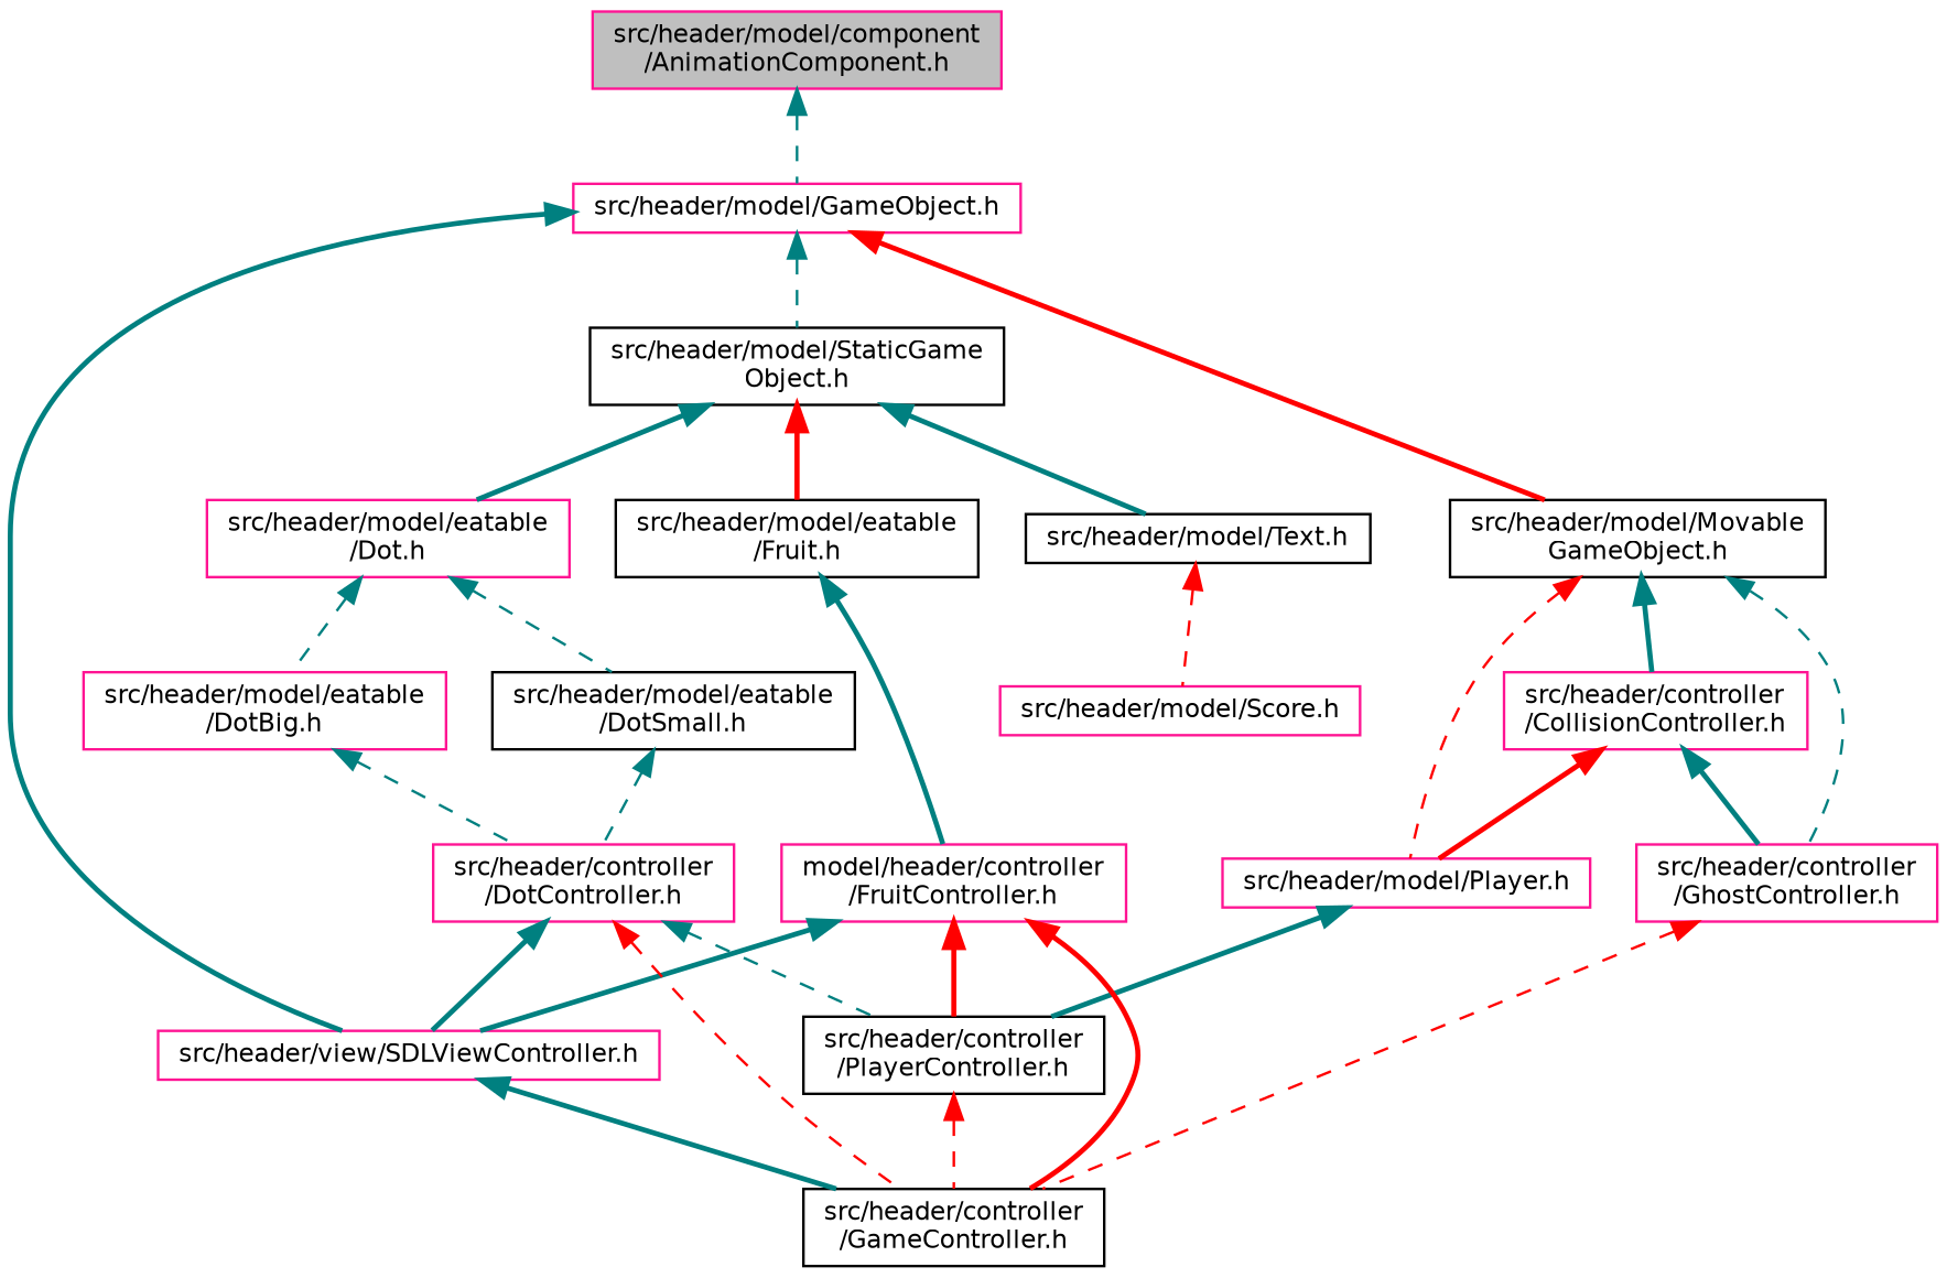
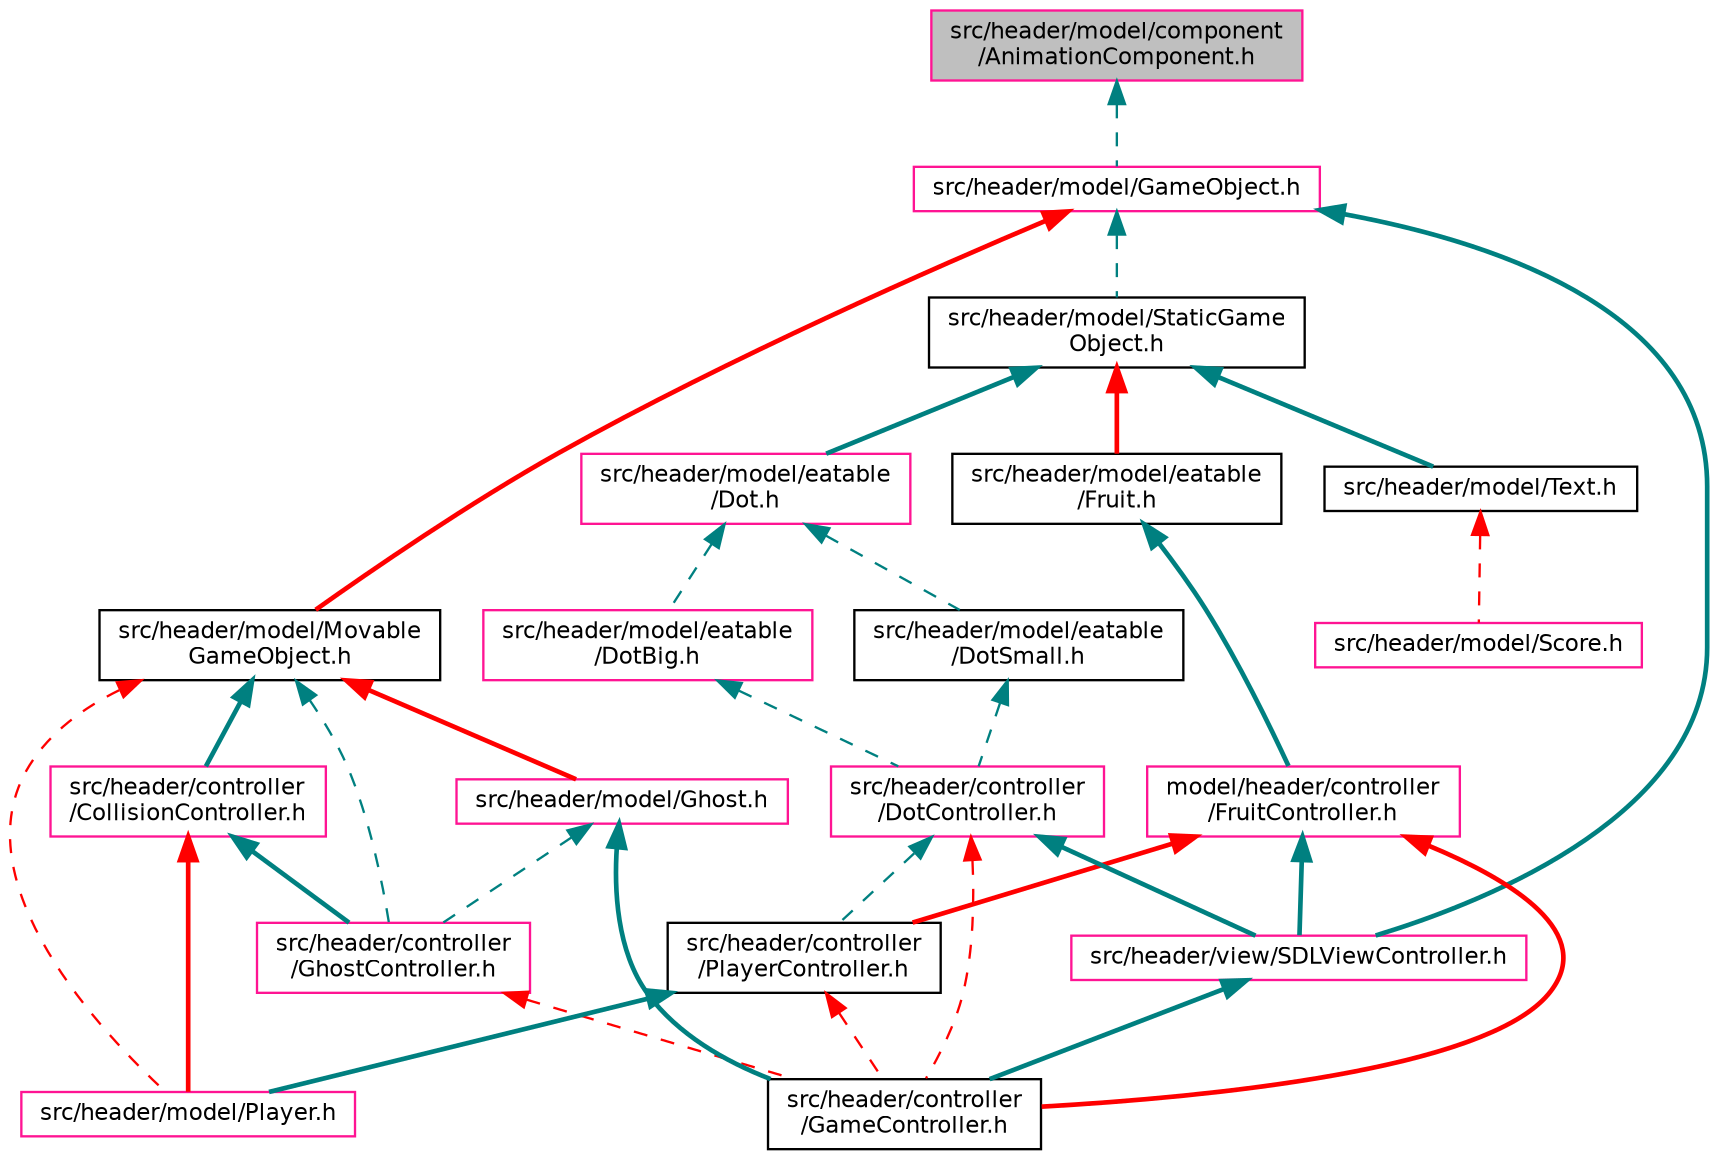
  digraph {
    node [color=deeppink fillcolor=white fontname=Helvetica fontsize=10 shape=record style=filled]
    edge [color=teal dir=back fontname=Helvetica fontsize=10 labelfontname=Helvetica labelfontsize=10 style=bold]
    n1 [fillcolor=grey75 fontcolor=black height=0.2 label="src/header/model/component\l/AnimationComponent.h" width=0.4]
    n2 [height=0.2 label="src/header/model/GameObject.h" width=0.4]
    n3 [color=black height=0.2 label="src/header/model/Movable\lGameObject.h" width=0.4]
    n4 [color=black height=0.2 label="src/header/model/StaticGame\lObject.h" width=0.4]
    n5 [height=0.2 label="src/header/view/SDLViewController.h" width=0.4]
    n6 [height=0.2 label="src/header/controller\l/CollisionController.h" width=0.4]
    n7 [height=0.2 label="src/header/controller\l/GhostController.h" width=0.4]
    n8 [height=0.2 label="src/header/model/Player.h" width=0.4]
+   n9 [height=0.2 label="src/header/model/Ghost.h" width=0.4]
    n10 [height=0.2 label="src/header/model/eatable\l/Dot.h" width=0.4]
    n11 [color=black height=0.2 label="src/header/model/eatable\l/Fruit.h" width=0.4]
    n12 [color=black height=0.2 label="src/header/model/Text.h" width=0.4]
    n13 [color=black height=0.2 label="src/header/controller\l/GameController.h" width=0.4]
    n14 [color=black height=0.2 label="src/header/controller\l/PlayerController.h" width=0.4]
    n15 [height=0.2 label="src/header/model/eatable\l/DotBig.h" width=0.4]
    n16 [color=black height=0.2 label="src/header/model/eatable\l/DotSmall.h" width=0.4]
    n17 [height=0.2 label="model/header/controller\l/FruitController.h" width=0.4]
    n18 [height=0.2 label="src/header/model/Score.h" width=0.4]
    n19 [height=0.2 label="src/header/controller\l/DotController.h" width=0.4]
    n1 -> n2 [style=dashed]
    n2 -> n3 [color=red]
    n2 -> n4 [style=dashed]
    n2 -> n5
    n3 -> n6
    n3 -> n7 [style=dashed]
    n3 -> n8 [color=red style=dashed]
+   n3 -> n9 [color=red]
    n4 -> n10
    n4 -> n11 [color=red]
    n4 -> n12
    n5 -> n13
    n6 -> n7
    n6 -> n8 [color=red]
    n7 -> n13 [color=red style=dashed]
-   n8 -> n14
+   n14 -> n8
+   n9 -> n7 [style=dashed]
+   n9 -> n13
    n10 -> n15 [style=dashed]
    n10 -> n16 [style=dashed]
    n11 -> n17
    n12 -> n18 [color=red style=dashed]
    n14 -> n13 [color=red style=dashed]
    n15 -> n19 [style=dashed]
    n16 -> n19 [style=dashed]
    n17 -> n5
    n17 -> n13 [color=red]
    n17 -> n14 [color=red]
    n19 -> n5
    n19 -> n13 [color=red style=dashed]
    n19 -> n14 [style=dashed]
  }
